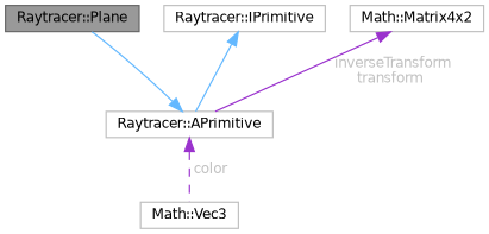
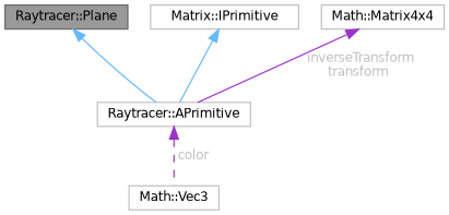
  digraph {
    node [color=grey75 fillcolor=white fontname=Helvetica fontsize=10 shape=box style=filled]
    edge [color=steelblue1 dir=back fontname=Helvetica fontsize=10 labelfontname=Helvetica labelfontsize=10 style=solid]
    n1 [color=gray40 fillcolor=grey60 fontcolor=black height=0.2 label="Raytracer::Plane" width=0.4]
    n2 [height=0.2 label="Raytracer::APrimitive" width=0.4]
    n3 [height=0.2 label="Math::Vec3" width=0.4]
-   n4 [height=0.2 label="Raytracer::IPrimitive" width=0.4]
-   n5 [height=0.2 label="Math::Matrix4x2" width=0.4]
-   n2 -> n1
+   n4 [height=0.2 label="Matrix::IPrimitive" width=0.4]
+   n5 [height=0.2 label="Math::Matrix4x4" width=0.4]
+   n1 -> n2
    n2 -> n3 [color=darkorchid3 fontcolor=grey label=" color" style=dashed]
    n4 -> n2
    n5 -> n2 [color=darkorchid3 fontcolor=grey label=" inverseTransform\ntransform"]
  }
